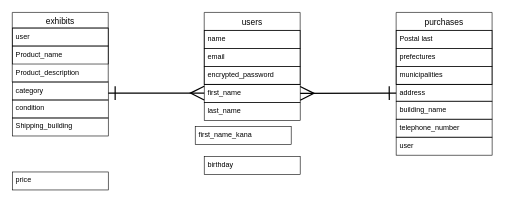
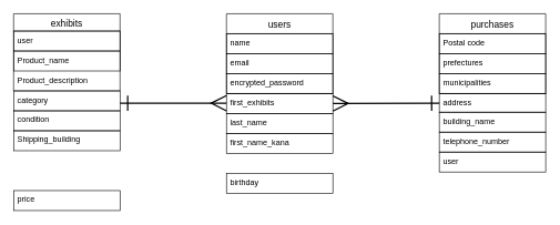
  <mxCell id="0" />
  <mxCell id="1" parent="0" />
  <mxCell id="2" value="users" style="swimlane;fontStyle=0;childLayout=stackLayout;horizontal=1;startSize=30;horizontalStack=0;resizeParent=1;resizeParentMax=0;resizeLast=0;collapsible=1;marginBottom=0;align=center;fontSize=14;strokeWidth=1;direction=east;" parent="1" vertex="1"><mxGeometry x="340" y="20" width="160" height="120" as="geometry" /></mxCell>
  <mxCell id="3" value="name" style="text;strokeColor=default;fillColor=none;spacingLeft=4;spacingRight=4;overflow=hidden;rotatable=0;points=[[0,0.5],[1,0.5]];portConstraint=eastwest;fontSize=12;" parent="2" vertex="1"><mxGeometry y="30" width="160" height="30" as="geometry" /></mxCell>
  <mxCell id="4" value="email" style="text;strokeColor=default;fillColor=none;spacingLeft=4;spacingRight=4;overflow=hidden;rotatable=0;points=[[0,0.5],[1,0.5]];portConstraint=eastwest;fontSize=12;shadow=0;" parent="2" vertex="1"><mxGeometry y="60" width="160" height="30" as="geometry" /></mxCell>
  <mxCell id="5" value="encrypted_password" style="text;strokeColor=default;fillColor=none;spacingLeft=4;spacingRight=4;overflow=hidden;rotatable=0;points=[[0,0.5],[1,0.5]];portConstraint=eastwest;fontSize=12;" parent="2" vertex="1"><mxGeometry y="90" width="160" height="30" as="geometry" /></mxCell>
  <mxCell id="6" value="exhibits" style="swimlane;fontStyle=0;childLayout=stackLayout;horizontal=1;startSize=26;horizontalStack=0;resizeParent=1;resizeParentMax=0;resizeLast=0;collapsible=1;marginBottom=0;align=center;fontSize=14;" parent="1" vertex="1"><mxGeometry x="20" y="20" width="160" height="116" as="geometry" /></mxCell>
  <mxCell id="7" value="user" style="text;strokeColor=default;fillColor=none;spacingLeft=4;spacingRight=4;overflow=hidden;rotatable=0;points=[[0,0.5],[1,0.5]];portConstraint=eastwest;fontSize=12;" parent="6" vertex="1"><mxGeometry y="26" width="160" height="30" as="geometry" /></mxCell>
  <mxCell id="8" value="Product_name" style="text;strokeColor=default;fillColor=none;spacingLeft=4;spacingRight=4;overflow=hidden;rotatable=0;points=[[0,0.5],[1,0.5]];portConstraint=eastwest;fontSize=12;" parent="6" vertex="1"><mxGeometry y="56" width="160" height="30" as="geometry" /></mxCell>
  <mxCell id="9" value="Product_description" style="text;strokeColor=none;fillColor=none;spacingLeft=4;spacingRight=4;overflow=hidden;rotatable=0;points=[[0,0.5],[1,0.5]];portConstraint=eastwest;fontSize=12;" parent="6" vertex="1"><mxGeometry y="86" width="160" height="30" as="geometry" /></mxCell>
  <mxCell id="10" value="purchases" style="swimlane;fontStyle=0;childLayout=stackLayout;horizontal=1;startSize=30;horizontalStack=0;resizeParent=1;resizeParentMax=0;resizeLast=0;collapsible=1;marginBottom=0;align=center;fontSize=14;strokeWidth=1;perimeterSpacing=0;" parent="1" vertex="1"><mxGeometry x="660" y="20" width="160" height="120" as="geometry" /></mxCell>
- <mxCell id="11" value="Postal last" style="text;strokeColor=default;fillColor=none;spacingLeft=4;spacingRight=4;overflow=hidden;rotatable=0;points=[[0,0.5],[1,0.5]];portConstraint=eastwest;fontSize=12;strokeWidth=1;perimeterSpacing=0;" parent="10" vertex="1"><mxGeometry y="30" width="160" height="30" as="geometry" /></mxCell>
+ <mxCell id="11" value="Postal code" style="text;strokeColor=default;fillColor=none;spacingLeft=4;spacingRight=4;overflow=hidden;rotatable=0;points=[[0,0.5],[1,0.5]];portConstraint=eastwest;fontSize=12;strokeWidth=1;perimeterSpacing=0;" parent="10" vertex="1"><mxGeometry y="30" width="160" height="30" as="geometry" /></mxCell>
  <mxCell id="12" value="prefectures" style="text;strokeColor=default;fillColor=none;spacingLeft=4;spacingRight=4;overflow=hidden;rotatable=0;points=[[0,0.5],[1,0.5]];portConstraint=eastwest;fontSize=12;strokeWidth=1;perimeterSpacing=0;" parent="10" vertex="1"><mxGeometry y="60" width="160" height="30" as="geometry" /></mxCell>
  <mxCell id="13" value="municipalities" style="text;strokeColor=default;fillColor=none;spacingLeft=4;spacingRight=4;overflow=hidden;rotatable=0;points=[[0,0.5],[1,0.5]];portConstraint=eastwest;fontSize=12;strokeWidth=1;perimeterSpacing=0;" parent="10" vertex="1"><mxGeometry y="90" width="160" height="30" as="geometry" /></mxCell>
- <mxCell id="14" value="first_name" style="text;strokeColor=default;fillColor=none;spacingLeft=4;spacingRight=4;overflow=hidden;rotatable=0;points=[[0,0.5],[1,0.5]];portConstraint=eastwest;fontSize=12;shadow=0;" parent="1" vertex="1"><mxGeometry x="340" y="140" width="160" height="30" as="geometry" /></mxCell>
+ <mxCell id="14" value="first_exhibits" style="text;strokeColor=default;fillColor=none;spacingLeft=4;spacingRight=4;overflow=hidden;rotatable=0;points=[[0,0.5],[1,0.5]];portConstraint=eastwest;fontSize=12;shadow=0;" parent="1" vertex="1"><mxGeometry x="340" y="140" width="160" height="30" as="geometry" /></mxCell>
  <mxCell id="15" value="last_name" style="text;strokeColor=default;fillColor=none;spacingLeft=4;spacingRight=4;overflow=hidden;rotatable=0;points=[[0,0.5],[1,0.5]];portConstraint=eastwest;fontSize=12;shadow=0;" parent="1" vertex="1"><mxGeometry x="340" y="170" width="160" height="30" as="geometry" /></mxCell>
- <mxCell id="16" value="first_name_kana" style="text;strokeColor=default;fillColor=none;spacingLeft=4;spacingRight=4;overflow=hidden;rotatable=0;points=[[0,0.5],[1,0.5]];portConstraint=eastwest;fontSize=12;shadow=0;" parent="1" vertex="1"><mxGeometry x="325" y="210" width="160" height="30" as="geometry" /></mxCell>
+ <mxCell id="16" value="first_name_kana" style="text;strokeColor=default;fillColor=none;spacingLeft=4;spacingRight=4;overflow=hidden;rotatable=0;points=[[0,0.5],[1,0.5]];portConstraint=eastwest;fontSize=12;shadow=0;" parent="1" vertex="1"><mxGeometry x="340" y="200" width="160" height="30" as="geometry" /></mxCell>
  <mxCell id="17" value="birthday" style="text;strokeColor=default;fillColor=none;spacingLeft=4;spacingRight=4;overflow=hidden;rotatable=0;points=[[0,0.5],[1,0.5]];portConstraint=eastwest;fontSize=12;shadow=0;" parent="1" vertex="1"><mxGeometry x="340" y="260" width="160" height="30" as="geometry" /></mxCell>
  <mxCell id="18" value="address" style="text;strokeColor=default;fillColor=none;spacingLeft=4;spacingRight=4;overflow=hidden;rotatable=0;points=[[0,0.5],[1,0.5]];portConstraint=eastwest;fontSize=12;shadow=0;strokeWidth=1;perimeterSpacing=0;" parent="1" vertex="1"><mxGeometry x="660" y="140" width="160" height="28" as="geometry" /></mxCell>
  <mxCell id="19" value="building_name" style="text;strokeColor=default;fillColor=none;spacingLeft=4;spacingRight=4;overflow=hidden;rotatable=0;points=[[0,0.5],[1,0.5]];portConstraint=eastwest;fontSize=12;shadow=0;strokeWidth=1;perimeterSpacing=0;" parent="1" vertex="1"><mxGeometry x="660" y="168" width="160" height="30" as="geometry" /></mxCell>
  <mxCell id="20" value="telephone_number" style="text;strokeColor=default;fillColor=none;spacingLeft=4;spacingRight=4;overflow=hidden;rotatable=0;points=[[0,0.5],[1,0.5]];portConstraint=eastwest;fontSize=12;shadow=0;strokeWidth=1;perimeterSpacing=0;" parent="1" vertex="1"><mxGeometry x="660" y="198" width="160" height="30" as="geometry" /></mxCell>
  <mxCell id="21" value="user" style="text;strokeColor=default;fillColor=none;spacingLeft=4;spacingRight=4;overflow=hidden;rotatable=0;points=[[0,0.5],[1,0.5]];portConstraint=eastwest;fontSize=12;shadow=0;strokeWidth=1;perimeterSpacing=0;" parent="1" vertex="1"><mxGeometry x="660" y="228" width="160" height="30" as="geometry" /></mxCell>
  <mxCell id="22" value="category" style="text;strokeColor=default;fillColor=none;spacingLeft=4;spacingRight=4;overflow=hidden;rotatable=0;points=[[0,0.5],[1,0.5]];portConstraint=eastwest;fontSize=12;shadow=0;" parent="1" vertex="1"><mxGeometry x="20" y="136" width="160" height="30" as="geometry" /></mxCell>
  <mxCell id="23" value="condition" style="text;strokeColor=default;fillColor=none;spacingLeft=4;spacingRight=4;overflow=hidden;rotatable=0;points=[[0,0.5],[1,0.5]];portConstraint=eastwest;fontSize=12;shadow=0;" parent="1" vertex="1"><mxGeometry x="20" y="166" width="160" height="30" as="geometry" /></mxCell>
  <mxCell id="24" value="Shipping_building" style="text;strokeColor=default;fillColor=none;spacingLeft=4;spacingRight=4;overflow=hidden;rotatable=0;points=[[0,0.5],[1,0.5]];portConstraint=eastwest;fontSize=12;shadow=0;" parent="1" vertex="1"><mxGeometry x="20" y="196" width="160" height="30" as="geometry" /></mxCell>
  <mxCell id="25" value="price" style="text;strokeColor=default;fillColor=none;spacingLeft=4;spacingRight=4;overflow=hidden;rotatable=0;points=[[0,0.5],[1,0.5]];portConstraint=eastwest;fontSize=12;shadow=0;" parent="1" vertex="1"><mxGeometry x="20" y="286" width="160" height="30" as="geometry" /></mxCell>
  <mxCell id="26" value="" style="endArrow=ERmany;html=1;rounded=0;strokeWidth=2;startArrow=ERone;startFill=0;endFill=0;targetPerimeterSpacing=0;jumpSize=6;endSize=20;startSize=20;" parent="1" edge="1"><mxGeometry relative="1" as="geometry"><mxPoint x="180" y="154.5" as="sourcePoint" /><mxPoint x="340" y="154.5" as="targetPoint" /></mxGeometry></mxCell>
  <mxCell id="27" value="" style="endArrow=ERone;html=1;rounded=0;strokeWidth=2;endFill=0;exitX=1;exitY=0.5;exitDx=0;exitDy=0;startArrow=ERmany;startFill=0;endSize=20;startSize=20;" parent="1" source="14" edge="1"><mxGeometry relative="1" as="geometry"><mxPoint x="580" y="155" as="sourcePoint" /><mxPoint x="660" y="154.5" as="targetPoint" /></mxGeometry></mxCell>
